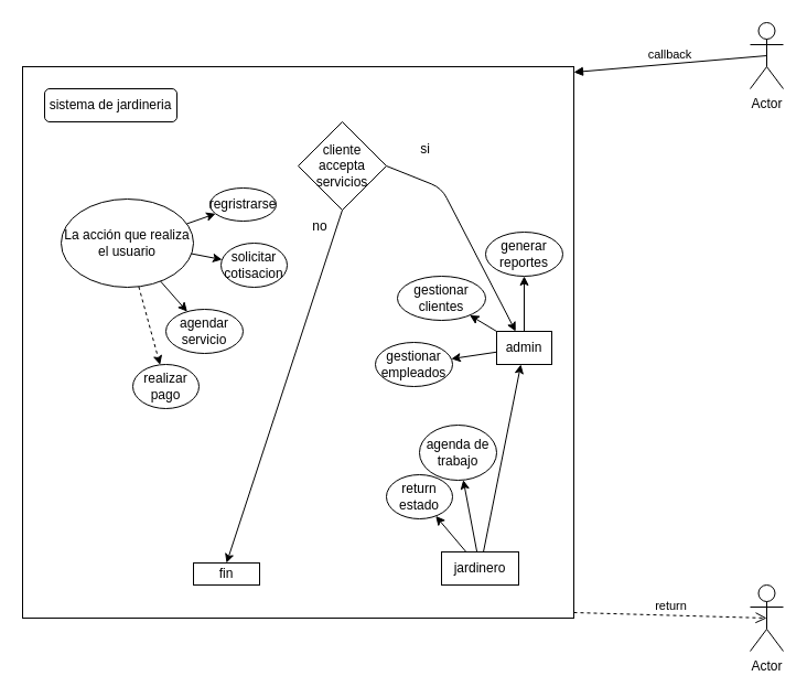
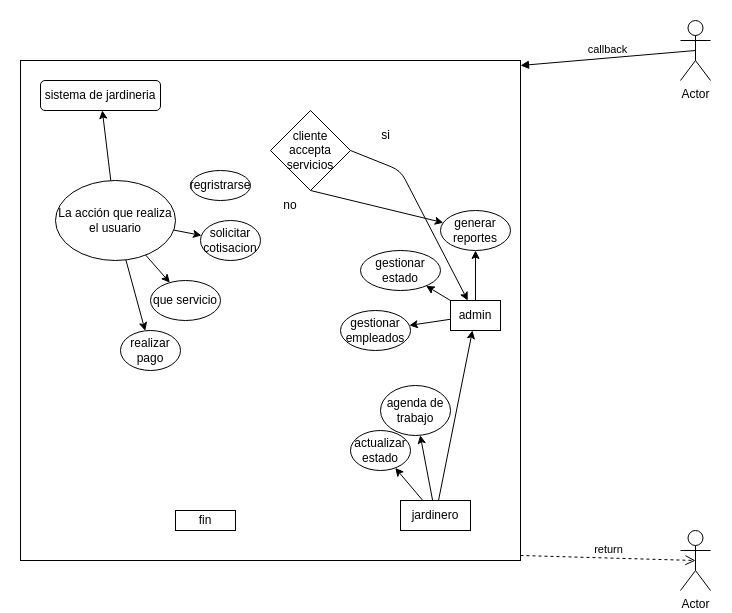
  <mxCell id="0" />
  <mxCell id="1" parent="0" />
  <mxCell id="2" value="" style="html=1;points=[[0,0,0,0,5],[0,1,0,0,-5],[1,0,0,0,5],[1,1,0,0,-5]];perimeter=orthogonalPerimeter;outlineConnect=0;targetShapes=umlLifeline;portConstraint=eastwest;newEdgeStyle={&quot;curved&quot;:0,&quot;rounded&quot;:0};" parent="1" vertex="1"><mxGeometry x="20" y="60" width="500" height="500" as="geometry" /></mxCell>
  <mxCell id="3" value="callback" style="html=1;verticalAlign=bottom;endArrow=block;curved=0;rounded=0;entryX=1;entryY=0;entryDx=0;entryDy=5;exitX=0.5;exitY=0.5;exitDx=0;exitDy=0;exitPerimeter=0;" parent="1" source="5" target="2" edge="1"><mxGeometry relative="1" as="geometry"><mxPoint x="680" y="60" as="sourcePoint" /><Array as="points" /></mxGeometry></mxCell>
  <mxCell id="4" value="return" style="html=1;verticalAlign=bottom;endArrow=open;dashed=1;endSize=8;curved=0;rounded=0;exitX=1;exitY=1;exitDx=0;exitDy=-5;entryX=0.5;entryY=0.5;entryDx=0;entryDy=0;entryPerimeter=0;" parent="1" source="2" target="6" edge="1"><mxGeometry relative="1" as="geometry"><mxPoint x="580" y="491.333" as="targetPoint" /></mxGeometry></mxCell>
  <mxCell id="5" value="Actor" style="shape=umlActor;verticalLabelPosition=bottom;verticalAlign=top;html=1;" parent="1" vertex="1"><mxGeometry x="680" y="20" width="30" height="60" as="geometry" /></mxCell>
  <mxCell id="6" value="Actor" style="shape=umlActor;verticalLabelPosition=bottom;verticalAlign=top;html=1;" parent="1" vertex="1"><mxGeometry x="680" y="530" width="30" height="60" as="geometry" /></mxCell>
  <mxCell id="7" value="sistema de jardineria" style="rounded=1;whiteSpace=wrap;html=1;" parent="1" vertex="1"><mxGeometry x="40" y="80" width="120" height="30" as="geometry" /></mxCell>
  <mxCell id="8" value="La acción que realiza el usuario" style="ellipse;whiteSpace=wrap;html=1;" parent="1" vertex="1"><mxGeometry x="55" y="180" width="120" height="80" as="geometry" /></mxCell>
  <mxCell id="9" value="regristrarse" style="ellipse;whiteSpace=wrap;html=1;" vertex="1" parent="1"><mxGeometry x="190" y="170" width="60" height="30" as="geometry" /></mxCell>
  <mxCell id="10" value="solicitar cotisacion" style="ellipse;whiteSpace=wrap;html=1;" vertex="1" parent="1"><mxGeometry x="200" y="220" width="60" height="40" as="geometry" /></mxCell>
- <mxCell id="11" value="agendar servicio" style="ellipse;whiteSpace=wrap;html=1;" vertex="1" parent="1"><mxGeometry x="150" y="280" width="70" height="40" as="geometry" /></mxCell>
+ <mxCell id="11" value="que servicio" style="ellipse;whiteSpace=wrap;html=1;" vertex="1" parent="1"><mxGeometry x="150" y="280" width="70" height="40" as="geometry" /></mxCell>
  <mxCell id="12" value="realizar pago" style="ellipse;whiteSpace=wrap;html=1;" vertex="1" parent="1"><mxGeometry x="120" y="330" width="60" height="40" as="geometry" /></mxCell>
  <mxCell id="13" value="jardinero" style="rounded=0;whiteSpace=wrap;html=1;" vertex="1" parent="1"><mxGeometry x="400" y="500" width="70" height="30" as="geometry" /></mxCell>
  <mxCell id="14" value="agenda de trabajo" style="ellipse;whiteSpace=wrap;html=1;" vertex="1" parent="1"><mxGeometry x="380" y="385" width="70" height="50" as="geometry" /></mxCell>
- <mxCell id="15" value="return estado" style="ellipse;whiteSpace=wrap;html=1;" vertex="1" parent="1"><mxGeometry x="350" y="430" width="60" height="40" as="geometry" /></mxCell>
+ <mxCell id="15" value="actualizar estado" style="ellipse;whiteSpace=wrap;html=1;" vertex="1" parent="1"><mxGeometry x="350" y="430" width="60" height="40" as="geometry" /></mxCell>
  <mxCell id="16" value="admin" style="rounded=0;whiteSpace=wrap;html=1;" vertex="1" parent="1"><mxGeometry x="450" y="300" width="50" height="30" as="geometry" /></mxCell>
- <mxCell id="17" value="gestionar clientes" style="ellipse;whiteSpace=wrap;html=1;" vertex="1" parent="1"><mxGeometry x="360" y="250" width="80" height="40" as="geometry" /></mxCell>
+ <mxCell id="17" value="gestionar estado" style="ellipse;whiteSpace=wrap;html=1;" vertex="1" parent="1"><mxGeometry x="360" y="250" width="80" height="40" as="geometry" /></mxCell>
  <mxCell id="18" value="gestionar empleados" style="ellipse;whiteSpace=wrap;html=1;" vertex="1" parent="1"><mxGeometry x="340" y="310" width="70" height="40" as="geometry" /></mxCell>
  <mxCell id="19" value="generar reportes" style="ellipse;whiteSpace=wrap;html=1;" vertex="1" parent="1"><mxGeometry x="440" y="210" width="70" height="40" as="geometry" /></mxCell>
  <mxCell id="20" value="" style="endArrow=classic;html=1;" edge="1" parent="1" source="8" target="10"><mxGeometry width="50" height="50" relative="1" as="geometry"><mxPoint x="300" y="300" as="sourcePoint" /><mxPoint x="350" y="250" as="targetPoint" /></mxGeometry></mxCell>
- <mxCell id="21" value="" style="endArrow=classic;html=1;" edge="1" parent="1" source="8" target="9"><mxGeometry width="50" height="50" relative="1" as="geometry"><mxPoint x="300" y="300" as="sourcePoint" /><mxPoint x="350" y="250" as="targetPoint" /></mxGeometry></mxCell>
- <mxCell id="22" value="" style="endArrow=classic;html=1;dashed=1;" edge="1" parent="1" source="8" target="12"><mxGeometry width="50" height="50" relative="1" as="geometry"><mxPoint x="300" y="300" as="sourcePoint" /><mxPoint x="350" y="250" as="targetPoint" /></mxGeometry></mxCell>
+ <mxCell id="21" value="" style="endArrow=classic;html=1;" edge="1" parent="1" source="8" target="7"><mxGeometry width="50" height="50" relative="1" as="geometry"><mxPoint x="300" y="300" as="sourcePoint" /><mxPoint x="350" y="250" as="targetPoint" /></mxGeometry></mxCell>
+ <mxCell id="22" value="" style="endArrow=classic;html=1;" edge="1" parent="1" source="8" target="12"><mxGeometry width="50" height="50" relative="1" as="geometry"><mxPoint x="300" y="300" as="sourcePoint" /><mxPoint x="350" y="250" as="targetPoint" /></mxGeometry></mxCell>
  <mxCell id="23" value="" style="endArrow=classic;html=1;" edge="1" parent="1" source="8" target="11"><mxGeometry width="50" height="50" relative="1" as="geometry"><mxPoint x="300" y="300" as="sourcePoint" /><mxPoint x="350" y="250" as="targetPoint" /></mxGeometry></mxCell>
  <mxCell id="24" value="" style="endArrow=classic;html=1;" edge="1" parent="1" source="13" target="14"><mxGeometry width="50" height="50" relative="1" as="geometry"><mxPoint x="300" y="300" as="sourcePoint" /><mxPoint x="350" y="250" as="targetPoint" /></mxGeometry></mxCell>
  <mxCell id="25" value="" style="endArrow=classic;html=1;" edge="1" parent="1" source="13" target="16"><mxGeometry width="50" height="50" relative="1" as="geometry"><mxPoint x="300" y="380" as="sourcePoint" /><mxPoint x="350" y="330" as="targetPoint" /></mxGeometry></mxCell>
  <mxCell id="26" value="" style="endArrow=classic;html=1;" edge="1" parent="1" source="13" target="15"><mxGeometry width="50" height="50" relative="1" as="geometry"><mxPoint x="300" y="380" as="sourcePoint" /><mxPoint x="350" y="330" as="targetPoint" /></mxGeometry></mxCell>
  <mxCell id="27" value="" style="endArrow=classic;html=1;" edge="1" parent="1" source="16" target="18"><mxGeometry width="50" height="50" relative="1" as="geometry"><mxPoint x="300" y="380" as="sourcePoint" /><mxPoint x="380" y="330" as="targetPoint" /></mxGeometry></mxCell>
  <mxCell id="28" value="" style="endArrow=classic;html=1;" edge="1" parent="1" source="16" target="17"><mxGeometry width="50" height="50" relative="1" as="geometry"><mxPoint x="300" y="380" as="sourcePoint" /><mxPoint x="350" y="330" as="targetPoint" /></mxGeometry></mxCell>
  <mxCell id="29" value="" style="endArrow=classic;html=1;" edge="1" parent="1" source="16" target="19"><mxGeometry width="50" height="50" relative="1" as="geometry"><mxPoint x="300" y="380" as="sourcePoint" /><mxPoint x="350" y="330" as="targetPoint" /></mxGeometry></mxCell>
  <mxCell id="30" value="cliente accepta servicios" style="rhombus;whiteSpace=wrap;html=1;" vertex="1" parent="1"><mxGeometry x="270" y="110" width="80" height="80" as="geometry" /></mxCell>
  <mxCell id="31" value="" style="endArrow=classic;html=1;exitX=1;exitY=0.5;exitDx=0;exitDy=0;" edge="1" parent="1" source="30" target="16"><mxGeometry width="50" height="50" relative="1" as="geometry"><mxPoint x="300" y="210" as="sourcePoint" /><mxPoint x="350" y="160" as="targetPoint" /><Array as="points"><mxPoint x="400" y="170" /></Array></mxGeometry></mxCell>
  <mxCell id="32" value="fin" style="rounded=0;whiteSpace=wrap;html=1;" vertex="1" parent="1"><mxGeometry x="175" y="510" width="60" height="20" as="geometry" /></mxCell>
- <mxCell id="33" value="" style="endArrow=classic;html=1;exitX=0.5;exitY=1;exitDx=0;exitDy=0;entryX=0.5;entryY=0;entryDx=0;entryDy=0;" edge="1" parent="1" source="30" target="32"><mxGeometry width="50" height="50" relative="1" as="geometry"><mxPoint x="300" y="380" as="sourcePoint" /><mxPoint x="350" y="330" as="targetPoint" /></mxGeometry></mxCell>
+ <mxCell id="33" value="" style="endArrow=classic;html=1;exitX=0.5;exitY=1;exitDx=0;exitDy=0;" edge="1" parent="1" source="30" target="19"><mxGeometry width="50" height="50" relative="1" as="geometry"><mxPoint x="300" y="380" as="sourcePoint" /><mxPoint x="350" y="330" as="targetPoint" /></mxGeometry></mxCell>
  <mxCell id="34" value="si" style="text;html=1;align=center;verticalAlign=middle;resizable=0;points=[];autosize=1;strokeColor=none;fillColor=none;" vertex="1" parent="1"><mxGeometry x="370" y="120" width="30" height="30" as="geometry" /></mxCell>
  <mxCell id="35" value="no" style="text;html=1;align=center;verticalAlign=middle;whiteSpace=wrap;rounded=0;" vertex="1" parent="1"><mxGeometry x="260" y="190" width="60" height="30" as="geometry" /></mxCell>
